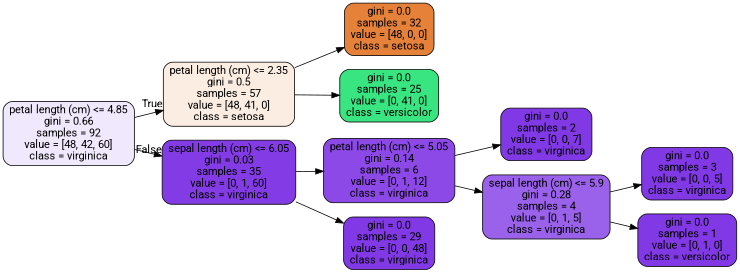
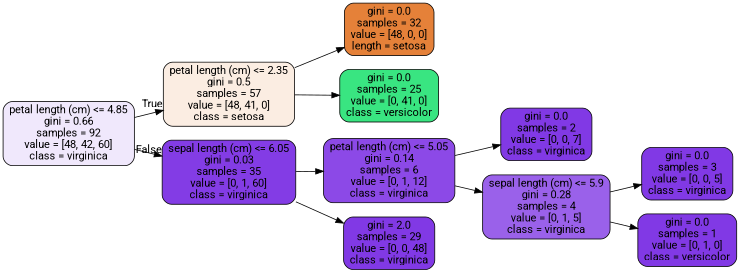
  digraph {
    fontname=Roboto
    rankdir=LR
    node [color=black fillcolor="#8139e5" fontname=Roboto shape=box style="filled, rounded"]
    edge [fontname=Roboto]
    n1 [fillcolor="#f0e8fc" label="petal length (cm) <= 4.85\ngini = 0.66\nsamples = 92\nvalue = [48, 42, 60]\nclass = virginica"]
    n2 [fillcolor="#fbede2" label="petal length (cm) <= 2.35\ngini = 0.5\nsamples = 57\nvalue = [48, 41, 0]\nclass = setosa"]
    n3 [fillcolor="#833ce5" label="sepal length (cm) <= 6.05\ngini = 0.03\nsamples = 35\nvalue = [0, 1, 60]\nclass = virginica"]
-   n4 [fillcolor="#e58139" label="gini = 0.0\nsamples = 32\nvalue = [48, 0, 0]\nclass = setosa"]
+   n4 [fillcolor="#e58139" label="gini = 0.0\nsamples = 32\nvalue = [48, 0, 0]\nlength = setosa"]
    n5 [fillcolor="#39e581" label="gini = 0.0\nsamples = 25\nvalue = [0, 41, 0]\nclass = versicolor"]
    n6 [fillcolor="#8c49e7" label="petal length (cm) <= 5.05\ngini = 0.14\nsamples = 6\nvalue = [0, 1, 12]\nclass = virginica"]
-   n7 [label="gini = 0.0\nsamples = 29\nvalue = [0, 0, 48]\nclass = virginica"]
+   n7 [label="gini = 2.0\nsamples = 29\nvalue = [0, 0, 48]\nclass = virginica"]
    n8 [label="gini = 0.0\nsamples = 2\nvalue = [0, 0, 7]\nclass = virginica"]
    n9 [fillcolor="#9a61ea" label="sepal length (cm) <= 5.9\ngini = 0.28\nsamples = 4\nvalue = [0, 1, 5]\nclass = virginica"]
    n10 [label="gini = 0.0\nsamples = 3\nvalue = [0, 0, 5]\nclass = virginica"]
    n11 [label="gini = 0.0\nsamples = 1\nvalue = [0, 1, 0]\nclass = versicolor"]
    n1 -> n2 [headlabel=True labelangle=45 labeldistance=2.5]
    n1 -> n3 [headlabel=False labelangle=-45 labeldistance=2.5]
    n2 -> n4
    n2 -> n5
    n3 -> n6
    n3 -> n7
    n6 -> n8
    n6 -> n9
    n9 -> n10
    n9 -> n11
  }
